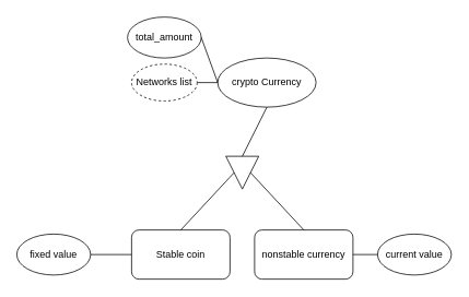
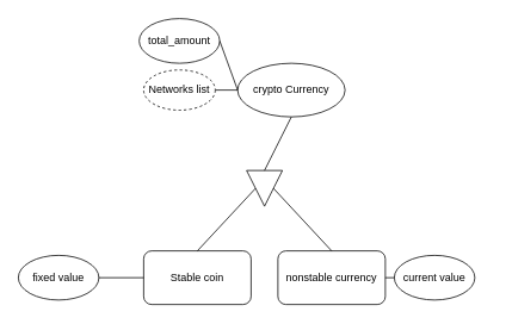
  <mxCell id="0" />
  <mxCell id="1" parent="0" />
  <mxCell id="2" value="total_amount" style="ellipse;whiteSpace=wrap;html=1;" parent="1" vertex="1"><mxGeometry x="155" y="20" width="90" height="50" as="geometry" /></mxCell>
  <mxCell id="3" value="crypto Currency" style="ellipse;whiteSpace=wrap;html=1;" parent="1" vertex="1"><mxGeometry x="265" y="70" width="120" height="60" as="geometry" /></mxCell>
  <mxCell id="4" value="Stable coin" style="rounded=1;whiteSpace=wrap;html=1;" parent="1" vertex="1"><mxGeometry x="160" y="280" width="120" height="60" as="geometry" /></mxCell>
  <mxCell id="5" value="nonstable currency" style="rounded=1;whiteSpace=wrap;html=1;" parent="1" vertex="1"><mxGeometry x="310" y="280" width="120" height="60" as="geometry" /></mxCell>
  <mxCell id="6" value="" style="triangle;whiteSpace=wrap;html=1;direction=south;" parent="1" vertex="1"><mxGeometry x="275" y="190" width="40" height="40" as="geometry" /></mxCell>
  <mxCell id="7" value="" style="endArrow=none;html=1;rounded=0;exitX=0.5;exitY=1;exitDx=0;exitDy=0;entryX=0.5;entryY=0;entryDx=0;entryDy=0;" parent="1" source="6" target="4" edge="1"><mxGeometry width="50" height="50" relative="1" as="geometry"><mxPoint x="385" y="120" as="sourcePoint" /><mxPoint x="435" y="70" as="targetPoint" /></mxGeometry></mxCell>
  <mxCell id="8" value="" style="endArrow=none;html=1;rounded=0;exitX=0.5;exitY=0;exitDx=0;exitDy=0;entryX=0.5;entryY=0;entryDx=0;entryDy=0;" parent="1" source="6" target="5" edge="1"><mxGeometry width="50" height="50" relative="1" as="geometry"><mxPoint x="385" y="120" as="sourcePoint" /><mxPoint x="435" y="70" as="targetPoint" /></mxGeometry></mxCell>
  <mxCell id="9" value="" style="endArrow=none;html=1;rounded=0;exitX=0;exitY=0.5;exitDx=0;exitDy=0;entryX=0.5;entryY=1;entryDx=0;entryDy=0;" parent="1" source="6" target="3" edge="1"><mxGeometry width="50" height="50" relative="1" as="geometry"><mxPoint x="395" y="150" as="sourcePoint" /><mxPoint x="445" y="100" as="targetPoint" /></mxGeometry></mxCell>
  <mxCell id="10" value="fixed value" style="ellipse;whiteSpace=wrap;html=1;" parent="1" vertex="1"><mxGeometry x="20" y="285" width="90" height="50" as="geometry" /></mxCell>
- <mxCell id="11" value="current value" style="ellipse;whiteSpace=wrap;html=1;" parent="1" vertex="1"><mxGeometry x="460" y="285" width="90" height="50" as="geometry" /></mxCell>
+ <mxCell id="11" value="current value" style="ellipse;whiteSpace=wrap;html=1;" parent="1" vertex="1"><mxGeometry x="440" y="285" width="90" height="50" as="geometry" /></mxCell>
  <mxCell id="12" value="" style="endArrow=none;html=1;rounded=0;exitX=1;exitY=0.5;exitDx=0;exitDy=0;entryX=0;entryY=0.5;entryDx=0;entryDy=0;" parent="1" source="10" target="4" edge="1"><mxGeometry width="50" height="50" relative="1" as="geometry"><mxPoint x="395" y="300" as="sourcePoint" /><mxPoint x="445" y="250" as="targetPoint" /></mxGeometry></mxCell>
  <mxCell id="13" value="" style="endArrow=none;html=1;rounded=0;entryX=0;entryY=0.5;entryDx=0;entryDy=0;exitX=1;exitY=0.5;exitDx=0;exitDy=0;" parent="1" source="5" target="11" edge="1"><mxGeometry width="50" height="50" relative="1" as="geometry"><mxPoint x="395" y="300" as="sourcePoint" /><mxPoint x="445" y="250" as="targetPoint" /></mxGeometry></mxCell>
  <mxCell id="14" value="" style="endArrow=none;html=1;rounded=0;entryX=0;entryY=0.5;entryDx=0;entryDy=0;exitX=1;exitY=0.5;exitDx=0;exitDy=0;" parent="1" source="2" target="3" edge="1"><mxGeometry width="50" height="50" relative="1" as="geometry"><mxPoint x="365" y="240" as="sourcePoint" /><mxPoint x="415" y="190" as="targetPoint" /></mxGeometry></mxCell>
  <mxCell id="15" value="" style="endArrow=none;html=1;rounded=0;entryX=1;entryY=0.5;entryDx=0;entryDy=0;exitX=0;exitY=0.5;exitDx=0;exitDy=0;" parent="1" source="3" edge="1"><mxGeometry width="50" height="50" relative="1" as="geometry"><mxPoint x="275" y="160" as="sourcePoint" /><mxPoint x="240" y="100" as="targetPoint" /></mxGeometry></mxCell>
  <mxCell id="16" value="Networks list" style="ellipse;whiteSpace=wrap;html=1;align=center;dashed=1;" parent="1" vertex="1"><mxGeometry x="160" y="77.5" width="80" height="45" as="geometry" /></mxCell>
